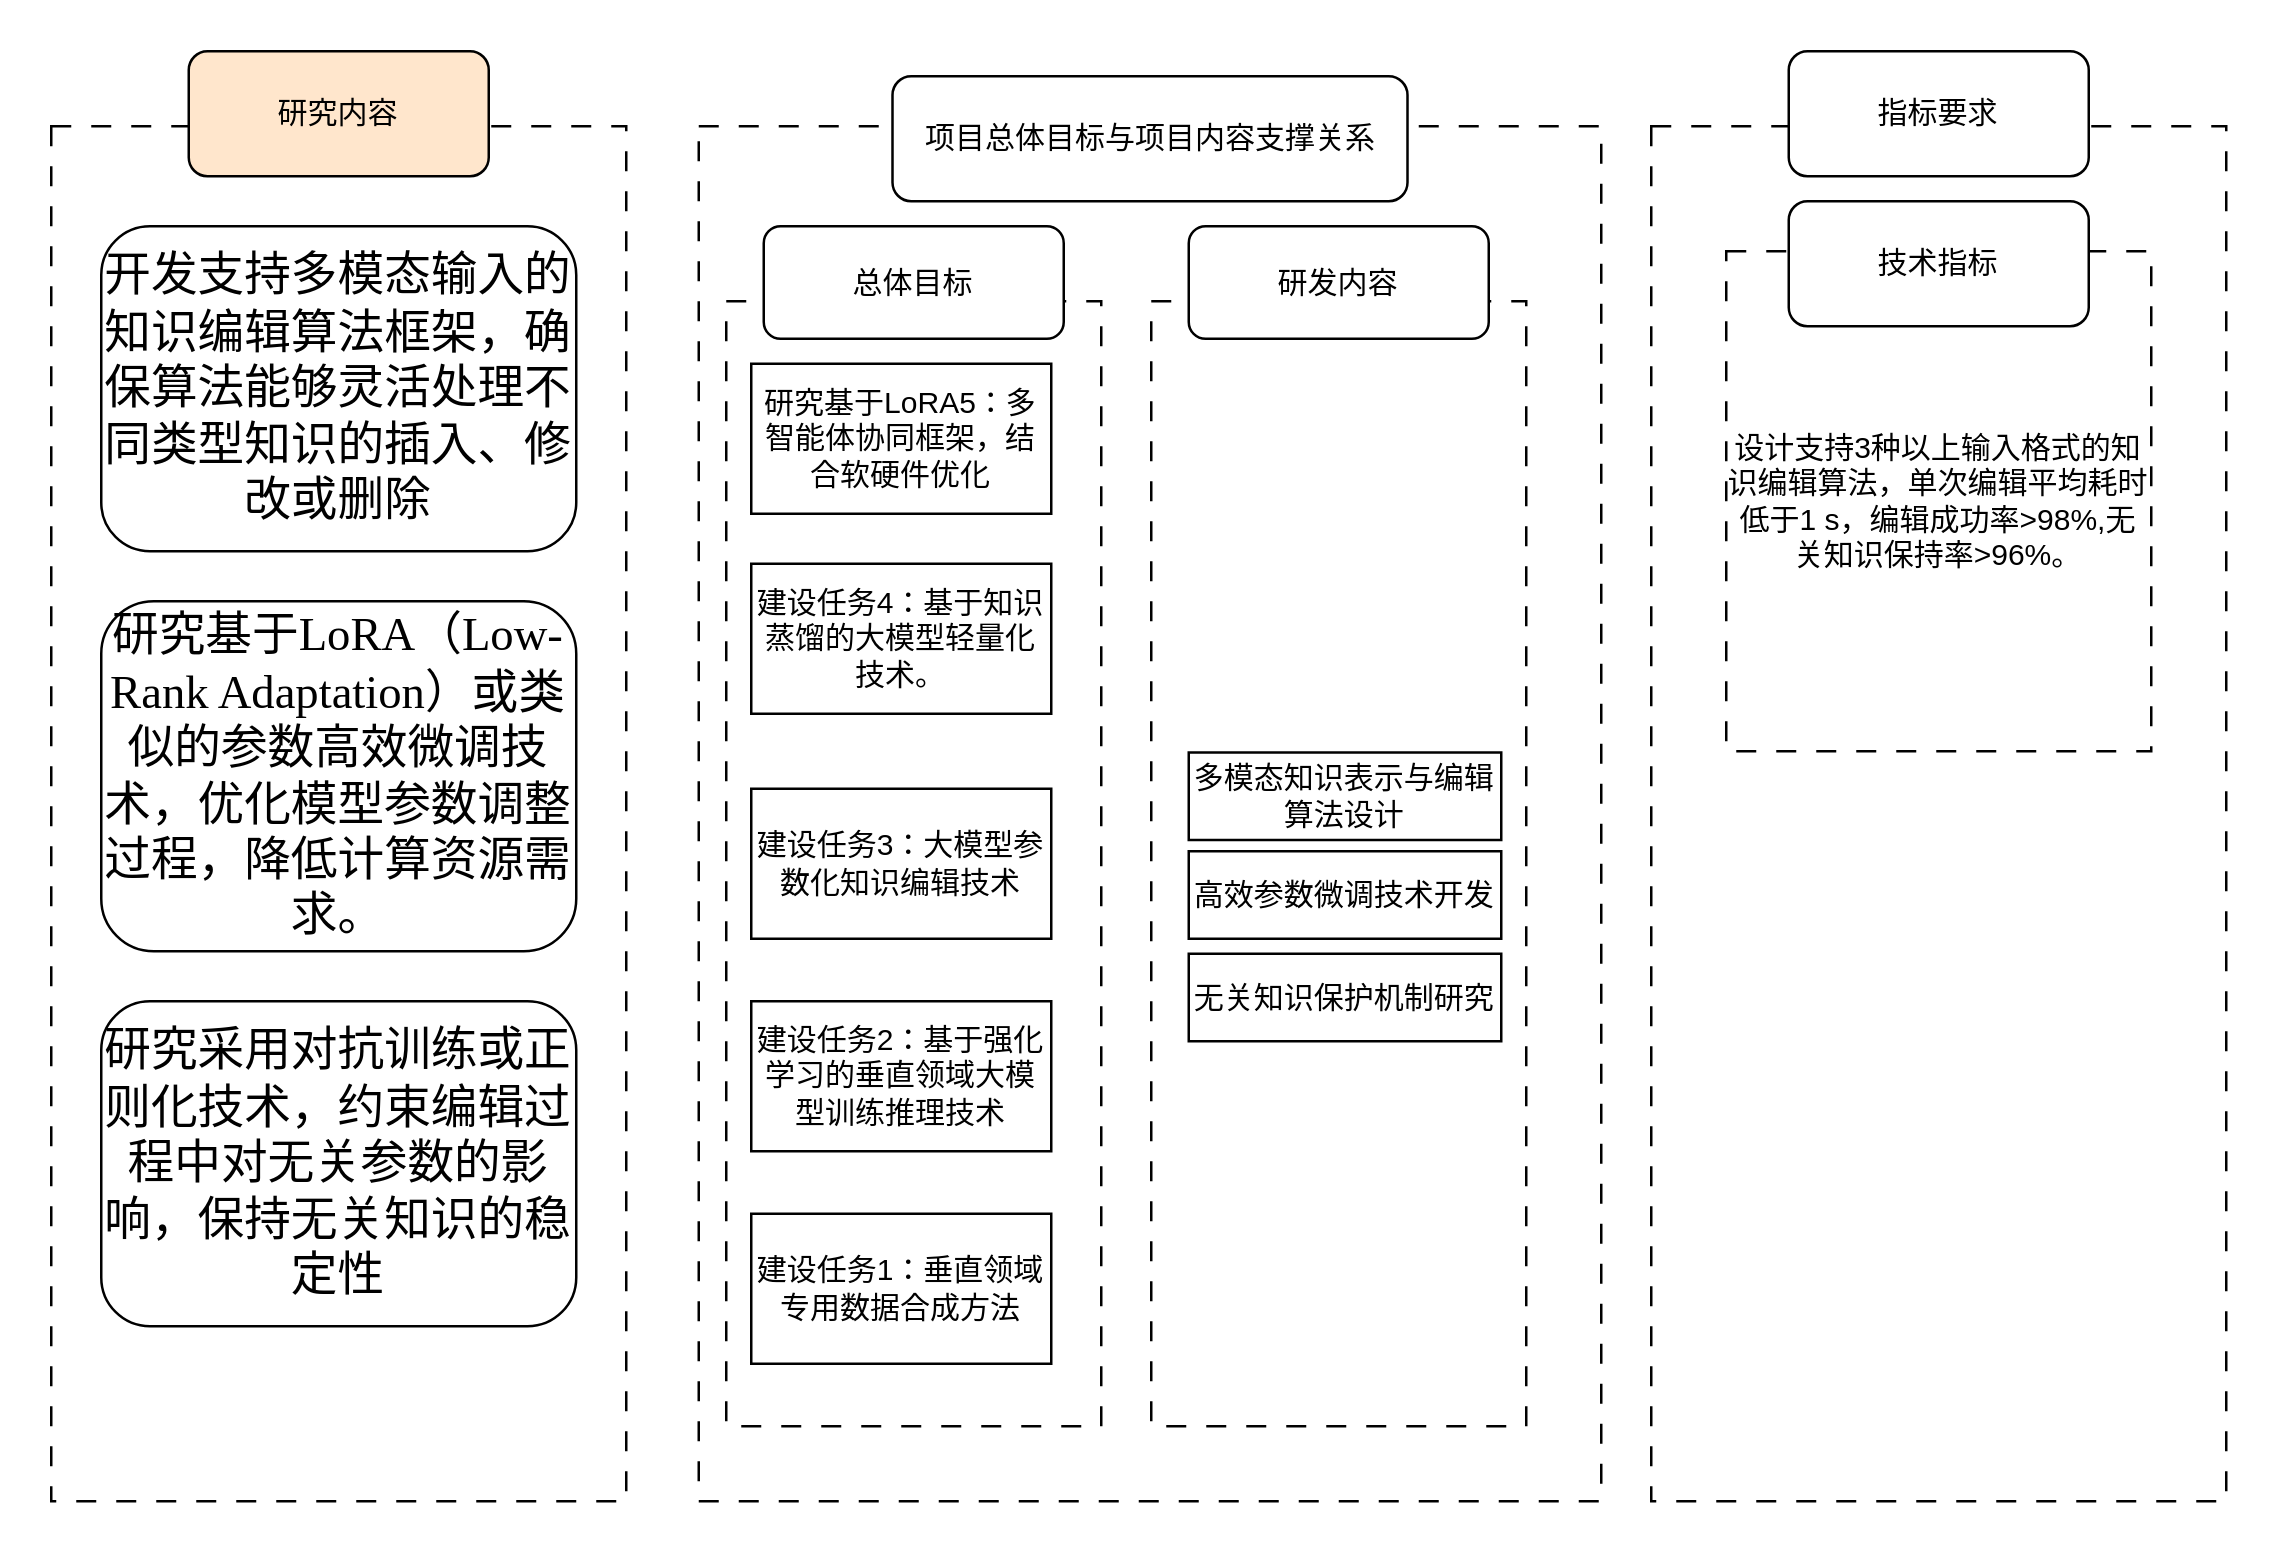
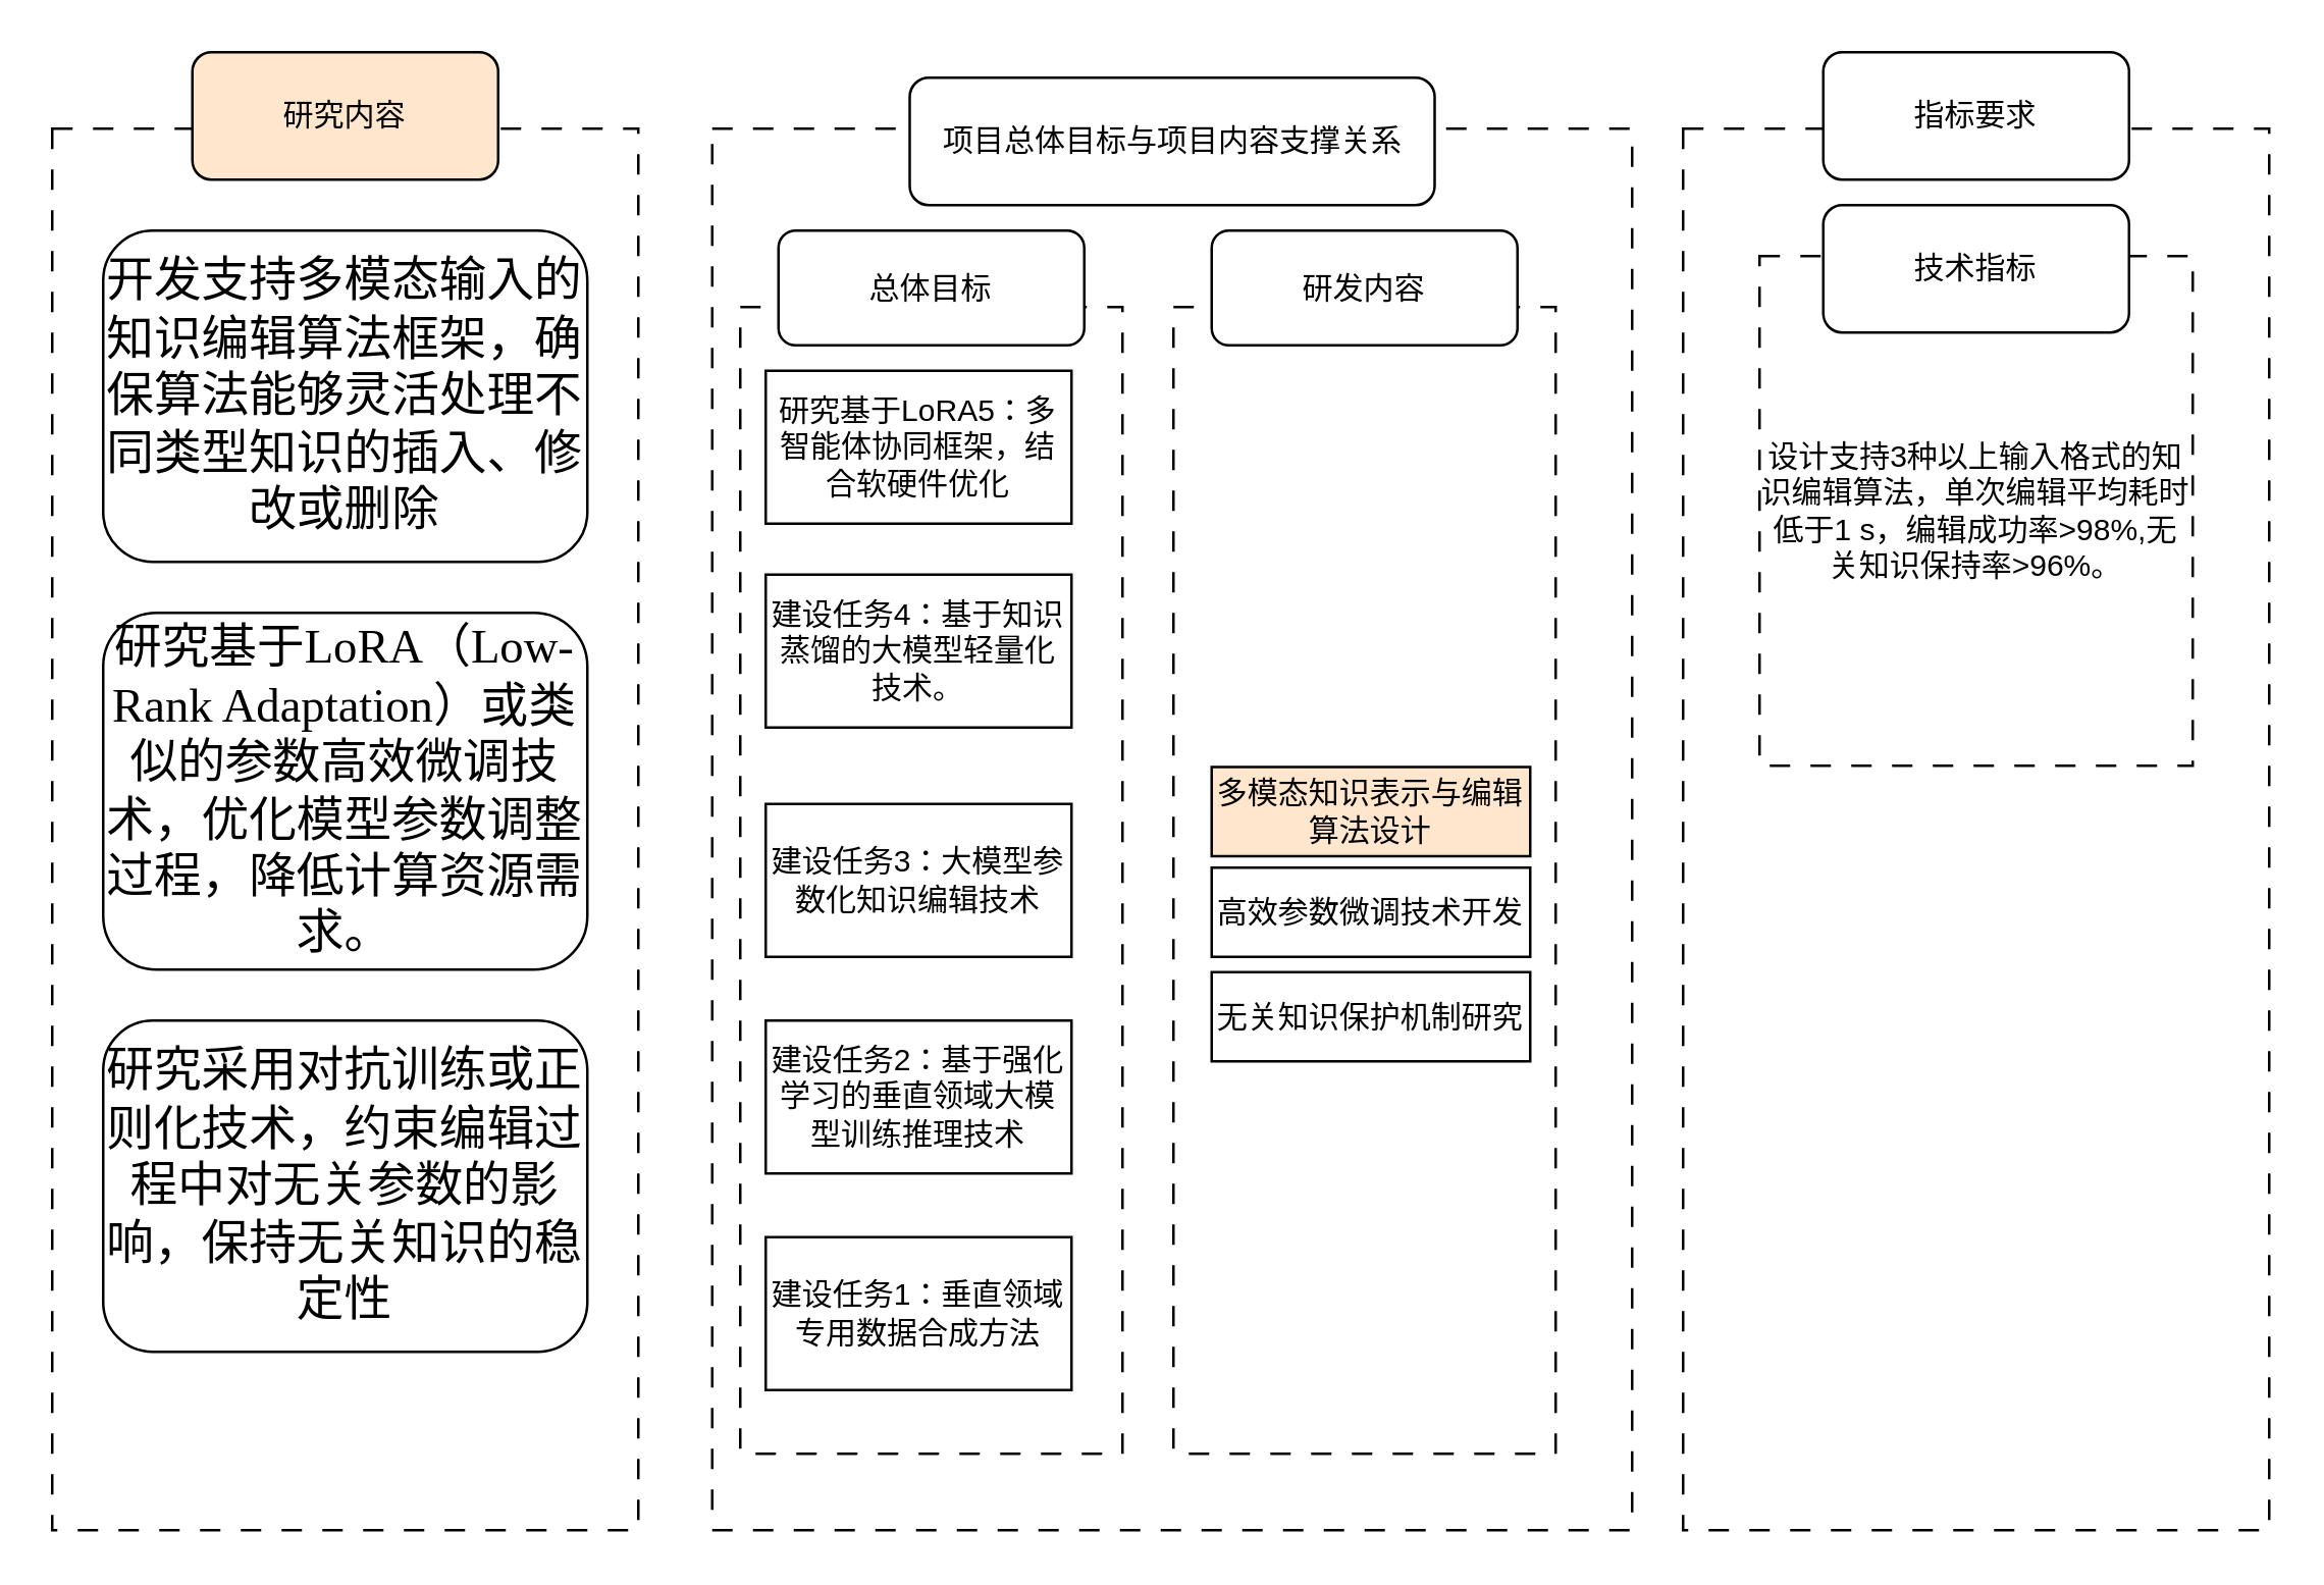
  <mxCell id="0" />
  <mxCell id="1" parent="0" />
  <mxCell id="2" value="" style="rounded=0;whiteSpace=wrap;html=1;dashed=1;dashPattern=8 8;" vertex="1" parent="1"><mxGeometry x="20" y="50" width="230" height="550" as="geometry" /></mxCell>
  <mxCell id="3" value="研究内容" style="rounded=1;whiteSpace=wrap;html=1;fillColor=#ffe6cc;" vertex="1" parent="1"><mxGeometry x="75" y="20" width="120" height="50" as="geometry" /></mxCell>
  <mxCell id="4" value="&lt;span style=&quot;font-size:14.0pt;font-family:仿宋_GB2312;&lt;br/&gt;mso-hansi-font-family:宋体;mso-bidi-font-family:&amp;quot;Times New Roman&amp;quot;;mso-font-kerning:&lt;br/&gt;1.0pt;mso-ansi-language:EN-US;mso-fareast-language:ZH-CN;mso-bidi-language:&lt;br/&gt;AR-SA&quot;&gt;开发支持多模态输入的知识编辑算法框架，确保算法能够灵活处理不同类型知识的插入、修改或删除&lt;/span&gt;" style="rounded=1;whiteSpace=wrap;html=1;" vertex="1" parent="1"><mxGeometry x="40" y="90" width="190" height="130" as="geometry" /></mxCell>
  <mxCell id="5" value="&lt;span style=&quot;font-size:14.0pt;font-family:仿宋_GB2312;&lt;br/&gt;mso-hansi-font-family:宋体;mso-bidi-font-family:&amp;quot;Times New Roman&amp;quot;;mso-font-kerning:&lt;br/&gt;1.0pt;mso-ansi-language:EN-US;mso-fareast-language:ZH-CN;mso-bidi-language:&lt;br/&gt;AR-SA&quot;&gt;研究基于&lt;span lang=&quot;EN-US&quot;&gt;LoRA&lt;/span&gt;（&lt;span lang=&quot;EN-US&quot;&gt;Low-Rank Adaptation&lt;/span&gt;）或类似的参数高效微调技术，优化模型参数调整过程，降低计算资源需求。&lt;/span&gt;" style="rounded=1;whiteSpace=wrap;html=1;" vertex="1" parent="1"><mxGeometry x="40" y="240" width="190" height="140" as="geometry" /></mxCell>
  <mxCell id="6" value="&lt;span style=&quot;font-size:14.0pt;font-family:仿宋_GB2312;&lt;br/&gt;mso-hansi-font-family:宋体;mso-bidi-font-family:&amp;quot;Times New Roman&amp;quot;;mso-font-kerning:&lt;br/&gt;1.0pt;mso-ansi-language:EN-US;mso-fareast-language:ZH-CN;mso-bidi-language:&lt;br/&gt;AR-SA&quot;&gt;研究&lt;/span&gt;&lt;span style=&quot;font-size:14.0pt;font-family:仿宋_GB2312;&lt;br/&gt;mso-hansi-font-family:宋体;mso-bidi-font-family:&amp;quot;Times New Roman&amp;quot;;mso-font-kerning:&lt;br/&gt;1.0pt;mso-ansi-language:EN-US;mso-fareast-language:ZH-CN;mso-bidi-language:&lt;br/&gt;AR-SA&quot;&gt;采用对抗训练或正则化技术，约束编辑过程中对无关参数的影响，保持无关知识的稳定性&lt;/span&gt;" style="rounded=1;whiteSpace=wrap;html=1;" vertex="1" parent="1"><mxGeometry x="40" y="400" width="190" height="130" as="geometry" /></mxCell>
  <mxCell id="7" value="" style="rounded=0;whiteSpace=wrap;html=1;dashed=1;dashPattern=8 8;" vertex="1" parent="1"><mxGeometry x="279" y="50" width="361" height="550" as="geometry" /></mxCell>
  <mxCell id="8" value="项目总体目标与项目内容支撑关系" style="rounded=1;whiteSpace=wrap;html=1;" vertex="1" parent="1"><mxGeometry x="356.5" y="30" width="206" height="50" as="geometry" /></mxCell>
  <mxCell id="9" value="" style="rounded=0;whiteSpace=wrap;html=1;dashed=1;dashPattern=8 8;" vertex="1" parent="1"><mxGeometry x="290" y="120" width="150" height="450" as="geometry" /></mxCell>
  <mxCell id="10" value="建设任务1：垂直领域专用数据合成方法" style="rounded=0;whiteSpace=wrap;html=1;" vertex="1" parent="1"><mxGeometry x="300" y="485" width="120" height="60" as="geometry" /></mxCell>
  <mxCell id="11" value="建设任务2：基于强化学习的垂直领域大模型训练推理技术" style="rounded=0;whiteSpace=wrap;html=1;" vertex="1" parent="1"><mxGeometry x="300" y="400" width="120" height="60" as="geometry" /></mxCell>
  <mxCell id="12" value="建设任务3：大模型参数化知识编辑技术" style="rounded=0;whiteSpace=wrap;html=1;" vertex="1" parent="1"><mxGeometry x="300" y="315" width="120" height="60" as="geometry" /></mxCell>
  <mxCell id="13" value="建设任务4：基于知识蒸馏的大模型轻量化技术。" style="rounded=0;whiteSpace=wrap;html=1;" vertex="1" parent="1"><mxGeometry x="300" y="225" width="120" height="60" as="geometry" /></mxCell>
  <mxCell id="14" value="研究基于LoRA5：多智能体协同框架，结合软硬件优化" style="rounded=0;whiteSpace=wrap;html=1;" vertex="1" parent="1"><mxGeometry x="300" y="145" width="120" height="60" as="geometry" /></mxCell>
  <mxCell id="15" value="总体目标" style="rounded=1;whiteSpace=wrap;html=1;" vertex="1" parent="1"><mxGeometry x="305" y="90" width="120" height="45" as="geometry" /></mxCell>
  <mxCell id="16" value="" style="rounded=0;whiteSpace=wrap;html=1;dashed=1;dashPattern=8 8;" vertex="1" parent="1"><mxGeometry x="460" y="120" width="150" height="450" as="geometry" /></mxCell>
  <mxCell id="17" value="研发内容" style="rounded=1;whiteSpace=wrap;html=1;" vertex="1" parent="1"><mxGeometry x="475" y="90" width="120" height="45" as="geometry" /></mxCell>
- <mxCell id="18" value="多模态知识表示与编辑算法设计" style="rounded=0;whiteSpace=wrap;html=1;" vertex="1" parent="1"><mxGeometry x="475" y="300.5" width="125" height="35" as="geometry" /></mxCell>
+ <mxCell id="18" value="多模态知识表示与编辑算法设计" style="rounded=0;whiteSpace=wrap;html=1;fillColor=#ffe6cc;" vertex="1" parent="1"><mxGeometry x="475" y="300.5" width="125" height="35" as="geometry" /></mxCell>
  <mxCell id="19" value="高效参数微调技术开发" style="rounded=0;whiteSpace=wrap;html=1;" vertex="1" parent="1"><mxGeometry x="475" y="340" width="125" height="35" as="geometry" /></mxCell>
  <mxCell id="20" value="无关知识保护机制研究" style="rounded=0;whiteSpace=wrap;html=1;" vertex="1" parent="1"><mxGeometry x="475" y="381" width="125" height="35" as="geometry" /></mxCell>
  <mxCell id="21" value="" style="rounded=0;whiteSpace=wrap;html=1;dashed=1;dashPattern=8 8;" vertex="1" parent="1"><mxGeometry x="660" y="50" width="230" height="550" as="geometry" /></mxCell>
  <mxCell id="22" value="指标要求" style="rounded=1;whiteSpace=wrap;html=1;" vertex="1" parent="1"><mxGeometry x="715" y="20" width="120" height="50" as="geometry" /></mxCell>
  <mxCell id="23" value="设计支持3种以上输入格式的知识编辑算法，单次编辑平均耗时低于1 s，编辑成功率&amp;gt;98%,无关知识保持率&amp;gt;96%。" style="rounded=0;whiteSpace=wrap;html=1;dashed=1;dashPattern=8 8;" vertex="1" parent="1"><mxGeometry x="690" y="100" width="170" height="200" as="geometry" /></mxCell>
  <mxCell id="24" value="技术指标" style="rounded=1;whiteSpace=wrap;html=1;" vertex="1" parent="1"><mxGeometry x="715" y="80" width="120" height="50" as="geometry" /></mxCell>
